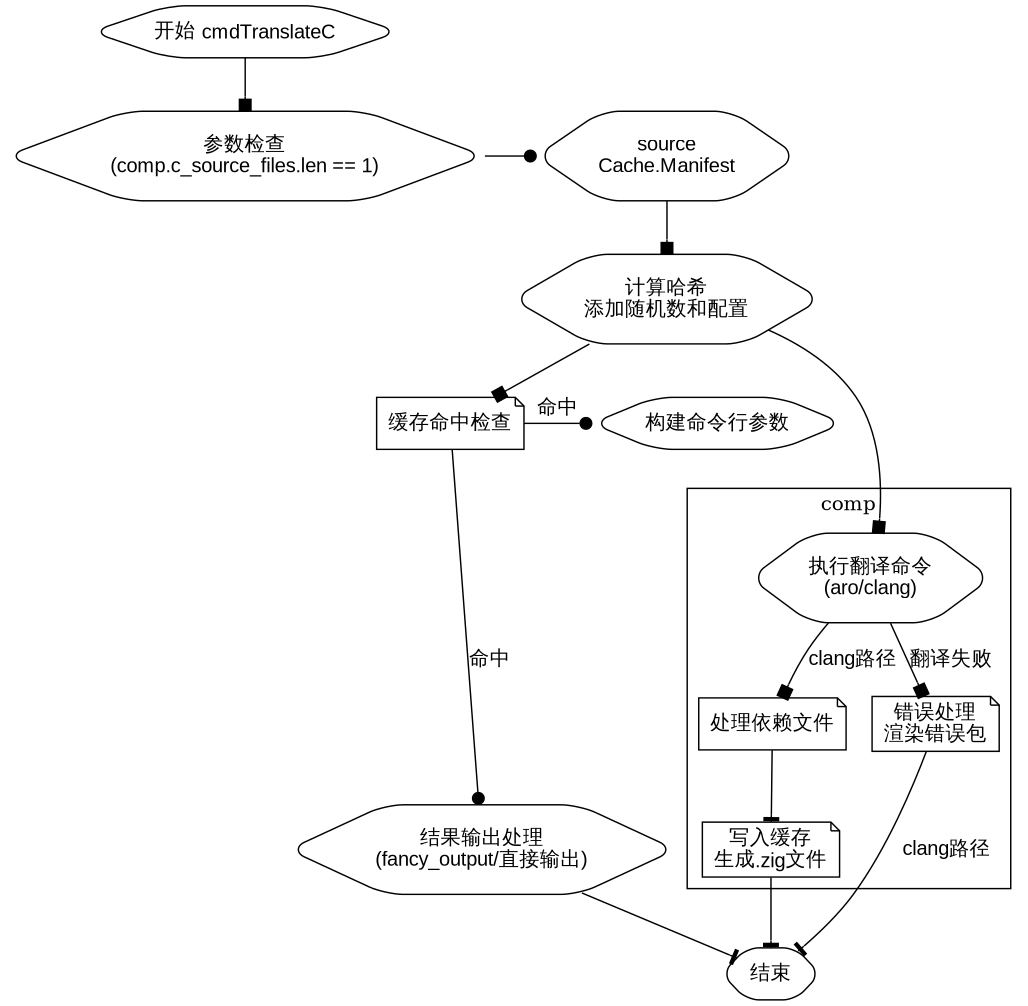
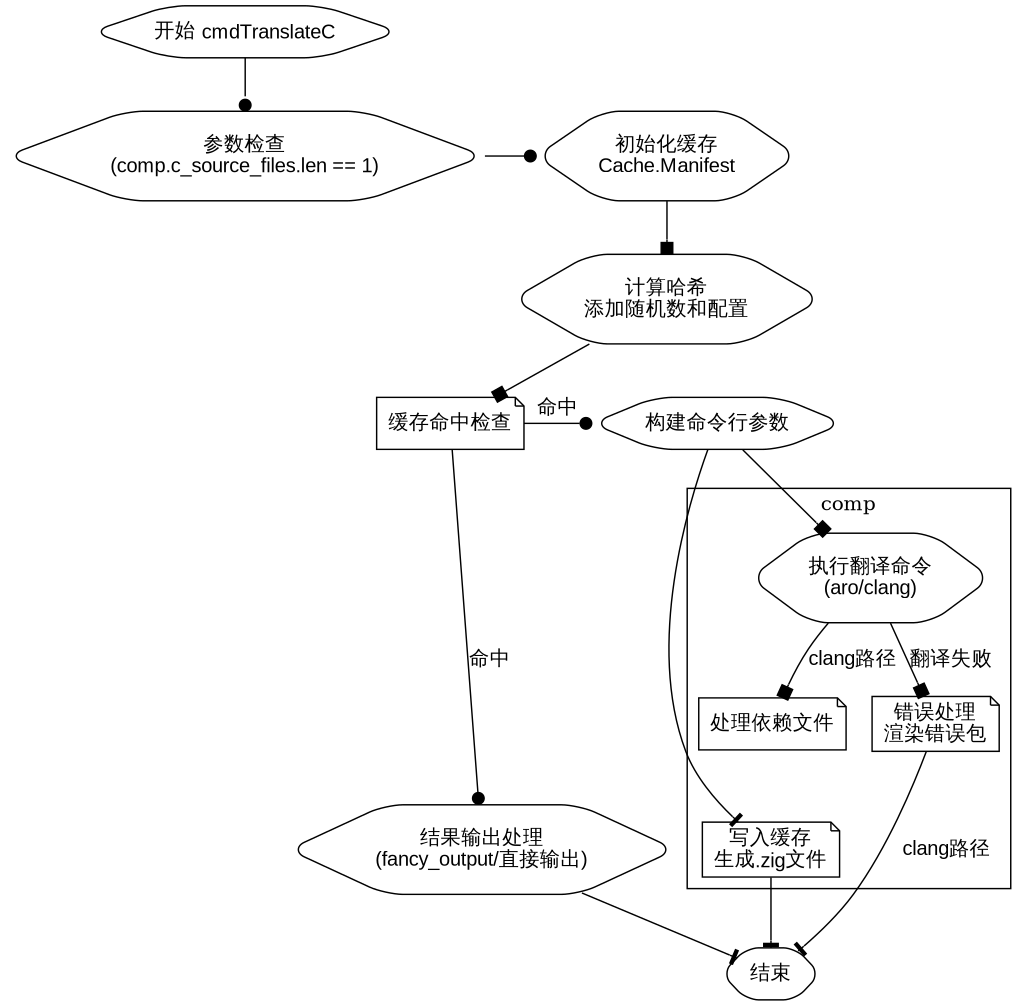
  digraph {
    node [fontname=Arial shape=hexagon style=rounded]
    edge [arrowhead=box fontname=Arial]
    n1 [label="参数检查\n(comp.c_source_files.len == 1)"]
-   n2 [label="source\nCache.Manifest"]
+   n2 [label="初始化缓存\nCache.Manifest"]
    n3 [label="缓存命中检查" shape=note]
    n4 [label="构建命令行参数"]
    n5 [label="执行翻译命令\n(aro/clang)"]
    n6 [label="处理依赖文件" shape=note]
    n7 [label="错误处理\n渲染错误包" shape=note]
    n8 [label="写入缓存\n生成.zig文件" shape=note]
    n9 [label="计算哈希\n添加随机数和配置"]
    n10 [label="结果输出处理\n(fancy_output/直接输出)"]
    n11 [label="结束"]
    n12 [label="开始 cmdTranslateC"]
    subgraph sub_1 {
      rank=same
      n1
      n2
    }
    subgraph sub_2 {
      rank=same
      n3
      n4
    }
    subgraph cluster_3 {
      label=comp
      n5
      n6
      n7
      n8
    }
    n1 -> n2 [arrowhead=dot]
    n2 -> n9
    n3 -> n4 [arrowhead=dot label="命中"]
    n3 -> n10 [arrowhead=dot label="命中"]
-   n9 -> n5
+   n4 -> n5
    n5 -> n6 [label="clang路径"]
    n5 -> n7 [label="翻译失败"]
-   n6 -> n8 [arrowhead=tee]
+   n4 -> n8 [arrowhead=tee]
    n7 -> n11 [arrowhead=tee label="clang路径"]
    n8 -> n11 [arrowhead=tee]
    n9 -> n3
    n10 -> n11 [arrowhead=tee]
-   n12 -> n1
+   n12 -> n1 [arrowhead=dot]
  }
